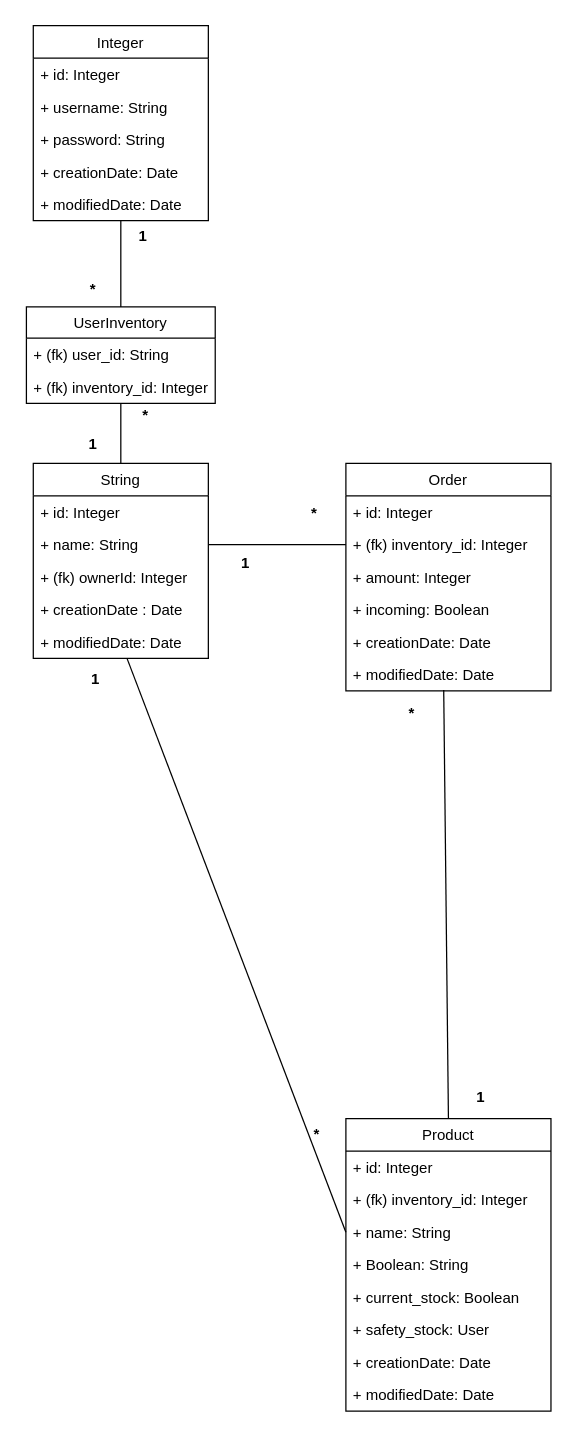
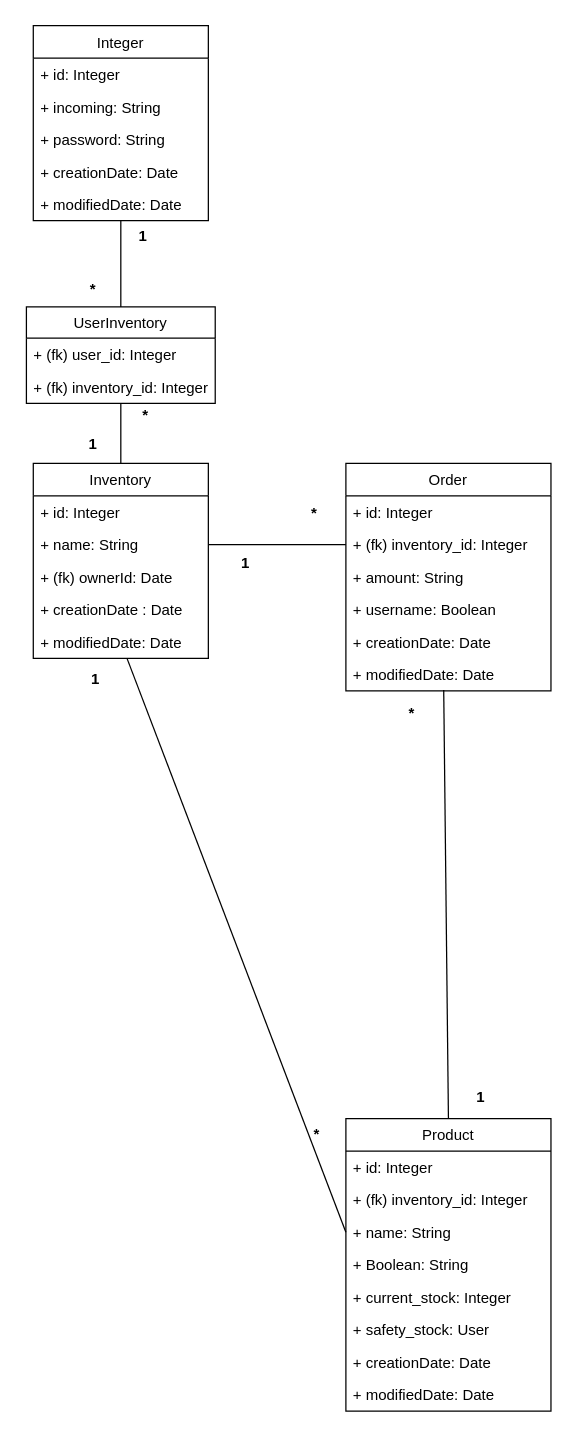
  <mxCell id="0" />
  <mxCell id="1" parent="0" />
  <mxCell id="2" value="" style="endArrow=none;html=1;exitX=1;exitY=0.5;exitDx=0;exitDy=0;entryX=0;entryY=0.5;entryDx=0;entryDy=0;" parent="1" source="18" edge="1"><mxGeometry width="50" height="50" relative="1" as="geometry"><mxPoint x="226" y="330" as="sourcePoint" /><mxPoint x="276" y="435" as="targetPoint" /></mxGeometry></mxCell>
  <mxCell id="3" value="Integer" style="swimlane;fontStyle=0;childLayout=stackLayout;horizontal=1;startSize=26;fillColor=none;horizontalStack=0;resizeParent=1;resizeParentMax=0;resizeLast=0;collapsible=1;marginBottom=0;" parent="1" vertex="1"><mxGeometry x="26" y="20" width="140" height="156" as="geometry" /></mxCell>
  <mxCell id="4" value="+ id: Integer" style="text;strokeColor=none;fillColor=none;align=left;verticalAlign=top;spacingLeft=4;spacingRight=4;overflow=hidden;rotatable=0;points=[[0,0.5],[1,0.5]];portConstraint=eastwest;" parent="3" vertex="1"><mxGeometry y="26" width="140" height="26" as="geometry" /></mxCell>
- <mxCell id="5" value="+ username: String" style="text;strokeColor=none;fillColor=none;align=left;verticalAlign=top;spacingLeft=4;spacingRight=4;overflow=hidden;rotatable=0;points=[[0,0.5],[1,0.5]];portConstraint=eastwest;" parent="3" vertex="1"><mxGeometry y="52" width="140" height="26" as="geometry" /></mxCell>
+ <mxCell id="5" value="+ incoming: String" style="text;strokeColor=none;fillColor=none;align=left;verticalAlign=top;spacingLeft=4;spacingRight=4;overflow=hidden;rotatable=0;points=[[0,0.5],[1,0.5]];portConstraint=eastwest;" parent="3" vertex="1"><mxGeometry y="52" width="140" height="26" as="geometry" /></mxCell>
  <mxCell id="6" value="+ password: String" style="text;strokeColor=none;fillColor=none;align=left;verticalAlign=top;spacingLeft=4;spacingRight=4;overflow=hidden;rotatable=0;points=[[0,0.5],[1,0.5]];portConstraint=eastwest;" parent="3" vertex="1"><mxGeometry y="78" width="140" height="26" as="geometry" /></mxCell>
  <mxCell id="7" value="+ creationDate: Date" style="text;strokeColor=none;fillColor=none;align=left;verticalAlign=top;spacingLeft=4;spacingRight=4;overflow=hidden;rotatable=0;points=[[0,0.5],[1,0.5]];portConstraint=eastwest;" parent="3" vertex="1"><mxGeometry y="104" width="140" height="26" as="geometry" /></mxCell>
  <mxCell id="8" value="+ modifiedDate: Date" style="text;strokeColor=none;fillColor=none;align=left;verticalAlign=top;spacingLeft=4;spacingRight=4;overflow=hidden;rotatable=0;points=[[0,0.5],[1,0.5]];portConstraint=eastwest;" parent="3" vertex="1"><mxGeometry y="130" width="140" height="26" as="geometry" /></mxCell>
  <mxCell id="9" value="Order" style="swimlane;fontStyle=0;childLayout=stackLayout;horizontal=1;startSize=26;fillColor=none;horizontalStack=0;resizeParent=1;resizeParentMax=0;resizeLast=0;collapsible=1;marginBottom=0;" parent="1" vertex="1"><mxGeometry x="276" y="370" width="164" height="182" as="geometry" /></mxCell>
  <mxCell id="10" value="+ id: Integer" style="text;strokeColor=none;fillColor=none;align=left;verticalAlign=top;spacingLeft=4;spacingRight=4;overflow=hidden;rotatable=0;points=[[0,0.5],[1,0.5]];portConstraint=eastwest;" parent="9" vertex="1"><mxGeometry y="26" width="164" height="26" as="geometry" /></mxCell>
  <mxCell id="11" value="+ (fk) inventory_id: Integer" style="text;strokeColor=none;fillColor=none;align=left;verticalAlign=top;spacingLeft=4;spacingRight=4;overflow=hidden;rotatable=0;points=[[0,0.5],[1,0.5]];portConstraint=eastwest;" parent="9" vertex="1"><mxGeometry y="52" width="164" height="26" as="geometry" /></mxCell>
- <mxCell id="12" value="+ amount: Integer" style="text;strokeColor=none;fillColor=none;align=left;verticalAlign=top;spacingLeft=4;spacingRight=4;overflow=hidden;rotatable=0;points=[[0,0.5],[1,0.5]];portConstraint=eastwest;" parent="9" vertex="1"><mxGeometry y="78" width="164" height="26" as="geometry" /></mxCell>
- <mxCell id="13" value="+ incoming: Boolean" style="text;strokeColor=none;fillColor=none;align=left;verticalAlign=top;spacingLeft=4;spacingRight=4;overflow=hidden;rotatable=0;points=[[0,0.5],[1,0.5]];portConstraint=eastwest;" parent="9" vertex="1"><mxGeometry y="104" width="164" height="26" as="geometry" /></mxCell>
+ <mxCell id="12" value="+ amount: String" style="text;strokeColor=none;fillColor=none;align=left;verticalAlign=top;spacingLeft=4;spacingRight=4;overflow=hidden;rotatable=0;points=[[0,0.5],[1,0.5]];portConstraint=eastwest;" parent="9" vertex="1"><mxGeometry y="78" width="164" height="26" as="geometry" /></mxCell>
+ <mxCell id="13" value="+ username: Boolean" style="text;strokeColor=none;fillColor=none;align=left;verticalAlign=top;spacingLeft=4;spacingRight=4;overflow=hidden;rotatable=0;points=[[0,0.5],[1,0.5]];portConstraint=eastwest;" parent="9" vertex="1"><mxGeometry y="104" width="164" height="26" as="geometry" /></mxCell>
  <mxCell id="14" value="+ creationDate: Date" style="text;strokeColor=none;fillColor=none;align=left;verticalAlign=top;spacingLeft=4;spacingRight=4;overflow=hidden;rotatable=0;points=[[0,0.5],[1,0.5]];portConstraint=eastwest;" parent="9" vertex="1"><mxGeometry y="130" width="164" height="26" as="geometry" /></mxCell>
  <mxCell id="15" value="+ modifiedDate: Date" style="text;strokeColor=none;fillColor=none;align=left;verticalAlign=top;spacingLeft=4;spacingRight=4;overflow=hidden;rotatable=0;points=[[0,0.5],[1,0.5]];portConstraint=eastwest;" parent="9" vertex="1"><mxGeometry y="156" width="164" height="26" as="geometry" /></mxCell>
- <mxCell id="16" value="String" style="swimlane;fontStyle=0;childLayout=stackLayout;horizontal=1;startSize=26;fillColor=none;horizontalStack=0;resizeParent=1;resizeParentMax=0;resizeLast=0;collapsible=1;marginBottom=0;" parent="1" vertex="1"><mxGeometry x="26" y="370" width="140" height="156" as="geometry" /></mxCell>
+ <mxCell id="16" value="Inventory" style="swimlane;fontStyle=0;childLayout=stackLayout;horizontal=1;startSize=26;fillColor=none;horizontalStack=0;resizeParent=1;resizeParentMax=0;resizeLast=0;collapsible=1;marginBottom=0;" parent="1" vertex="1"><mxGeometry x="26" y="370" width="140" height="156" as="geometry" /></mxCell>
  <mxCell id="17" value="+ id: Integer" style="text;strokeColor=none;fillColor=none;align=left;verticalAlign=top;spacingLeft=4;spacingRight=4;overflow=hidden;rotatable=0;points=[[0,0.5],[1,0.5]];portConstraint=eastwest;" parent="16" vertex="1"><mxGeometry y="26" width="140" height="26" as="geometry" /></mxCell>
  <mxCell id="18" value="+ name: String" style="text;strokeColor=none;fillColor=none;align=left;verticalAlign=top;spacingLeft=4;spacingRight=4;overflow=hidden;rotatable=0;points=[[0,0.5],[1,0.5]];portConstraint=eastwest;" parent="16" vertex="1"><mxGeometry y="52" width="140" height="26" as="geometry" /></mxCell>
- <mxCell id="19" value="+ (fk) ownerId: Integer" style="text;strokeColor=none;fillColor=none;align=left;verticalAlign=top;spacingLeft=4;spacingRight=4;overflow=hidden;rotatable=0;points=[[0,0.5],[1,0.5]];portConstraint=eastwest;" parent="16" vertex="1"><mxGeometry y="78" width="140" height="26" as="geometry" /></mxCell>
+ <mxCell id="19" value="+ (fk) ownerId: Date" style="text;strokeColor=none;fillColor=none;align=left;verticalAlign=top;spacingLeft=4;spacingRight=4;overflow=hidden;rotatable=0;points=[[0,0.5],[1,0.5]];portConstraint=eastwest;" parent="16" vertex="1"><mxGeometry y="78" width="140" height="26" as="geometry" /></mxCell>
  <mxCell id="20" value="+ creationDate : Date" style="text;strokeColor=none;fillColor=none;align=left;verticalAlign=top;spacingLeft=4;spacingRight=4;overflow=hidden;rotatable=0;points=[[0,0.5],[1,0.5]];portConstraint=eastwest;" parent="16" vertex="1"><mxGeometry y="104" width="140" height="26" as="geometry" /></mxCell>
  <mxCell id="21" value="+ modifiedDate: Date" style="text;strokeColor=none;fillColor=none;align=left;verticalAlign=top;spacingLeft=4;spacingRight=4;overflow=hidden;rotatable=0;points=[[0,0.5],[1,0.5]];portConstraint=eastwest;" parent="16" vertex="1"><mxGeometry y="130" width="140" height="26" as="geometry" /></mxCell>
  <mxCell id="22" value="&lt;b&gt;*&lt;/b&gt;" style="text;html=1;strokeColor=none;fillColor=none;align=center;verticalAlign=middle;whiteSpace=wrap;rounded=0;" parent="1" vertex="1"><mxGeometry x="54" y="221" width="40" height="20" as="geometry" /></mxCell>
  <mxCell id="23" value="&lt;b&gt;*&lt;/b&gt;" style="text;html=1;strokeColor=none;fillColor=none;align=center;verticalAlign=middle;whiteSpace=wrap;rounded=0;" parent="1" vertex="1"><mxGeometry x="96" y="322" width="40" height="20" as="geometry" /></mxCell>
  <mxCell id="24" value="&lt;b&gt;*&lt;/b&gt;" style="text;html=1;strokeColor=none;fillColor=none;align=center;verticalAlign=middle;whiteSpace=wrap;rounded=0;" parent="1" vertex="1"><mxGeometry x="231" y="400" width="40" height="20" as="geometry" /></mxCell>
  <mxCell id="25" value="&lt;b&gt;1&lt;/b&gt;" style="text;html=1;strokeColor=none;fillColor=none;align=center;verticalAlign=middle;whiteSpace=wrap;rounded=0;" parent="1" vertex="1"><mxGeometry x="176" y="440" width="40" height="20" as="geometry" /></mxCell>
  <mxCell id="26" value="&lt;b&gt;*&lt;/b&gt;" style="text;html=1;strokeColor=none;fillColor=none;align=center;verticalAlign=middle;whiteSpace=wrap;rounded=0;" parent="1" vertex="1"><mxGeometry x="309" y="560" width="40" height="20" as="geometry" /></mxCell>
  <mxCell id="27" value="" style="endArrow=none;html=1;exitX=0.5;exitY=0;exitDx=0;exitDy=0;entryX=0.477;entryY=0.972;entryDx=0;entryDy=0;entryPerimeter=0;" parent="1" source="39" target="15" edge="1"><mxGeometry width="50" height="50" relative="1" as="geometry"><mxPoint x="339" y="818" as="sourcePoint" /><mxPoint x="358" y="716" as="targetPoint" /></mxGeometry></mxCell>
  <mxCell id="28" value="&lt;b&gt;1&lt;/b&gt;" style="text;html=1;strokeColor=none;fillColor=none;align=center;verticalAlign=middle;whiteSpace=wrap;rounded=0;" parent="1" vertex="1"><mxGeometry x="364" y="867" width="40" height="20" as="geometry" /></mxCell>
  <mxCell id="29" value="" style="endArrow=none;html=1;exitX=0;exitY=0.5;exitDx=0;exitDy=0;" parent="1" source="42" target="21" edge="1"><mxGeometry width="50" height="50" relative="1" as="geometry"><mxPoint x="90" y="721" as="sourcePoint" /><mxPoint x="90" y="542" as="targetPoint" /></mxGeometry></mxCell>
  <mxCell id="30" value="&lt;b&gt;1&lt;/b&gt;" style="text;html=1;strokeColor=none;fillColor=none;align=center;verticalAlign=middle;whiteSpace=wrap;rounded=0;" parent="1" vertex="1"><mxGeometry x="56" y="533" width="40" height="20" as="geometry" /></mxCell>
  <mxCell id="31" value="&lt;b&gt;*&lt;/b&gt;" style="text;html=1;strokeColor=none;fillColor=none;align=center;verticalAlign=middle;whiteSpace=wrap;rounded=0;" parent="1" vertex="1"><mxGeometry x="233" y="897" width="40" height="20" as="geometry" /></mxCell>
  <mxCell id="32" value="UserInventory" style="swimlane;fontStyle=0;childLayout=stackLayout;horizontal=1;startSize=25;fillColor=none;horizontalStack=0;resizeParent=1;resizeParentMax=0;resizeLast=0;collapsible=1;marginBottom=0;" parent="1" vertex="1"><mxGeometry x="20.5" y="245" width="151" height="77" as="geometry" /></mxCell>
- <mxCell id="33" value="+ (fk) user_id: String" style="text;strokeColor=none;fillColor=none;align=left;verticalAlign=top;spacingLeft=4;spacingRight=4;overflow=hidden;rotatable=0;points=[[0,0.5],[1,0.5]];portConstraint=eastwest;" parent="32" vertex="1"><mxGeometry y="25" width="151" height="26" as="geometry" /></mxCell>
+ <mxCell id="33" value="+ (fk) user_id: Integer" style="text;strokeColor=none;fillColor=none;align=left;verticalAlign=top;spacingLeft=4;spacingRight=4;overflow=hidden;rotatable=0;points=[[0,0.5],[1,0.5]];portConstraint=eastwest;" parent="32" vertex="1"><mxGeometry y="25" width="151" height="26" as="geometry" /></mxCell>
  <mxCell id="34" value="+ (fk) inventory_id: Integer" style="text;strokeColor=none;fillColor=none;align=left;verticalAlign=top;spacingLeft=4;spacingRight=4;overflow=hidden;rotatable=0;points=[[0,0.5],[1,0.5]];portConstraint=eastwest;" parent="32" vertex="1"><mxGeometry y="51" width="151" height="26" as="geometry" /></mxCell>
  <mxCell id="35" value="" style="endArrow=none;html=1;exitX=0.5;exitY=0;exitDx=0;exitDy=0;" parent="1" source="32" target="8" edge="1"><mxGeometry width="50" height="50" relative="1" as="geometry"><mxPoint x="90" y="223" as="sourcePoint" /><mxPoint x="200" y="223" as="targetPoint" /></mxGeometry></mxCell>
  <mxCell id="36" value="" style="endArrow=none;html=1;exitX=0.5;exitY=0;exitDx=0;exitDy=0;" parent="1" source="16" target="34" edge="1"><mxGeometry width="50" height="50" relative="1" as="geometry"><mxPoint x="106" y="255" as="sourcePoint" /><mxPoint x="106" y="212" as="targetPoint" /></mxGeometry></mxCell>
  <mxCell id="37" value="&lt;b&gt;1&lt;/b&gt;" style="text;html=1;strokeColor=none;fillColor=none;align=center;verticalAlign=middle;whiteSpace=wrap;rounded=0;" parent="1" vertex="1"><mxGeometry x="94" y="179" width="40" height="20" as="geometry" /></mxCell>
  <mxCell id="38" value="&lt;b&gt;1&lt;/b&gt;" style="text;html=1;strokeColor=none;fillColor=none;align=center;verticalAlign=middle;whiteSpace=wrap;rounded=0;" parent="1" vertex="1"><mxGeometry x="54" y="345" width="40" height="20" as="geometry" /></mxCell>
  <mxCell id="39" value="Product" style="swimlane;fontStyle=0;childLayout=stackLayout;horizontal=1;startSize=26;fillColor=none;horizontalStack=0;resizeParent=1;resizeParentMax=0;resizeLast=0;collapsible=1;marginBottom=0;" parent="1" vertex="1"><mxGeometry x="276" y="894" width="164" height="234" as="geometry" /></mxCell>
  <mxCell id="40" value="+ id: Integer" style="text;strokeColor=none;fillColor=none;align=left;verticalAlign=top;spacingLeft=4;spacingRight=4;overflow=hidden;rotatable=0;points=[[0,0.5],[1,0.5]];portConstraint=eastwest;" parent="39" vertex="1"><mxGeometry y="26" width="164" height="26" as="geometry" /></mxCell>
  <mxCell id="41" value="+ (fk) inventory_id: Integer" style="text;strokeColor=none;fillColor=none;align=left;verticalAlign=top;spacingLeft=4;spacingRight=4;overflow=hidden;rotatable=0;points=[[0,0.5],[1,0.5]];portConstraint=eastwest;" parent="39" vertex="1"><mxGeometry y="52" width="164" height="26" as="geometry" /></mxCell>
  <mxCell id="42" value="+ name: String" style="text;strokeColor=none;fillColor=none;align=left;verticalAlign=top;spacingLeft=4;spacingRight=4;overflow=hidden;rotatable=0;points=[[0,0.5],[1,0.5]];portConstraint=eastwest;" parent="39" vertex="1"><mxGeometry y="78" width="164" height="26" as="geometry" /></mxCell>
  <mxCell id="43" value="+ Boolean: String" style="text;strokeColor=none;fillColor=none;align=left;verticalAlign=top;spacingLeft=4;spacingRight=4;overflow=hidden;rotatable=0;points=[[0,0.5],[1,0.5]];portConstraint=eastwest;" vertex="1" parent="39"><mxGeometry y="104" width="164" height="26" as="geometry" /></mxCell>
- <mxCell id="44" value="+ current_stock: Boolean " style="text;strokeColor=none;fillColor=none;align=left;verticalAlign=top;spacingLeft=4;spacingRight=4;overflow=hidden;rotatable=0;points=[[0,0.5],[1,0.5]];portConstraint=eastwest;" parent="39" vertex="1"><mxGeometry y="130" width="164" height="26" as="geometry" /></mxCell>
+ <mxCell id="44" value="+ current_stock: Integer " style="text;strokeColor=none;fillColor=none;align=left;verticalAlign=top;spacingLeft=4;spacingRight=4;overflow=hidden;rotatable=0;points=[[0,0.5],[1,0.5]];portConstraint=eastwest;" parent="39" vertex="1"><mxGeometry y="130" width="164" height="26" as="geometry" /></mxCell>
  <mxCell id="45" value="+ safety_stock: User" style="text;strokeColor=none;fillColor=none;align=left;verticalAlign=top;spacingLeft=4;spacingRight=4;overflow=hidden;rotatable=0;points=[[0,0.5],[1,0.5]];portConstraint=eastwest;" parent="39" vertex="1"><mxGeometry y="156" width="164" height="26" as="geometry" /></mxCell>
  <mxCell id="46" value="+ creationDate: Date" style="text;strokeColor=none;fillColor=none;align=left;verticalAlign=top;spacingLeft=4;spacingRight=4;overflow=hidden;rotatable=0;points=[[0,0.5],[1,0.5]];portConstraint=eastwest;" parent="39" vertex="1"><mxGeometry y="182" width="164" height="26" as="geometry" /></mxCell>
  <mxCell id="47" value="+ modifiedDate: Date" style="text;strokeColor=none;fillColor=none;align=left;verticalAlign=top;spacingLeft=4;spacingRight=4;overflow=hidden;rotatable=0;points=[[0,0.5],[1,0.5]];portConstraint=eastwest;" parent="39" vertex="1"><mxGeometry y="208" width="164" height="26" as="geometry" /></mxCell>
